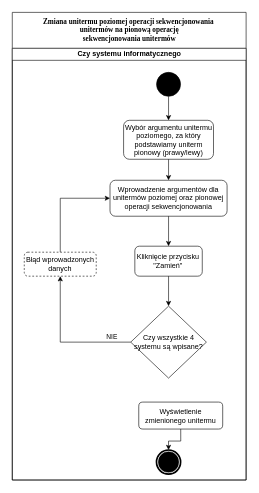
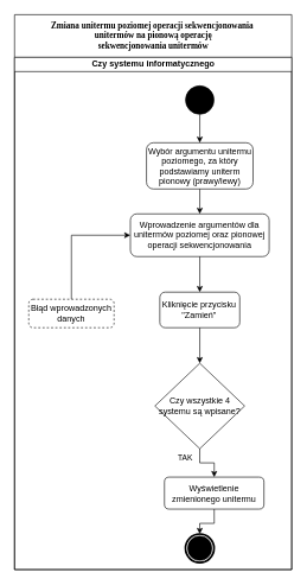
  <mxCell id="0" />
  <mxCell id="1" parent="0" />
  <mxCell id="2" value="&lt;div&gt;&lt;font&gt;&lt;span style=&quot;line-height: 107%;&quot;&gt;Zmiana unitermu poziomej operacji sekwencjonowania&amp;nbsp;&lt;/span&gt;&lt;/font&gt;&lt;/div&gt;&lt;div&gt;&lt;font&gt;&lt;span style=&quot;line-height: 107%;&quot;&gt;unitermów na pionową operację &lt;/span&gt;&lt;/font&gt;&lt;font&gt;&lt;span style=&quot;line-height: 107%;&quot;&gt;&lt;br&gt;&lt;/span&gt;&lt;/font&gt;&lt;/div&gt;&lt;div&gt;&lt;font&gt;&lt;span style=&quot;line-height: 107%;&quot;&gt;sekwencjonowania unitermów&lt;/span&gt;&lt;/font&gt; &lt;/div&gt;" style="swimlane;html=1;childLayout=stackLayout;startSize=60;rounded=0;shadow=0;comic=0;labelBackgroundColor=none;strokeWidth=1;fontFamily=Verdana;fontSize=12;align=center;" parent="1" vertex="1"><mxGeometry x="20" y="20" width="390" height="780" as="geometry" /></mxCell>
  <mxCell id="3" value="Czy systemu informatycznego" style="swimlane;html=1;startSize=20;" parent="2" vertex="1"><mxGeometry y="60" width="390" height="720" as="geometry" /></mxCell>
  <mxCell id="4" style="edgeStyle=orthogonalEdgeStyle;rounded=0;orthogonalLoop=1;jettySize=auto;html=1;exitX=0.5;exitY=1;exitDx=0;exitDy=0;entryX=0.5;entryY=0;entryDx=0;entryDy=0;" parent="3" source="5" target="16" edge="1"><mxGeometry relative="1" as="geometry"><mxPoint x="260.63" y="120" as="targetPoint" /></mxGeometry></mxCell>
  <mxCell id="5" value="" style="ellipse;whiteSpace=wrap;html=1;rounded=0;shadow=0;comic=0;labelBackgroundColor=none;strokeWidth=1;fillColor=#000000;fontFamily=Verdana;fontSize=12;align=center;" parent="3" vertex="1"><mxGeometry x="240.63" y="40" width="40" height="40" as="geometry" /></mxCell>
  <mxCell id="6" style="edgeStyle=orthogonalEdgeStyle;rounded=0;orthogonalLoop=1;jettySize=auto;html=1;exitX=0.5;exitY=1;exitDx=0;exitDy=0;entryX=0.5;entryY=0;entryDx=0;entryDy=0;" edge="1" parent="3" source="16" target="15"><mxGeometry relative="1" as="geometry"><mxPoint x="260.63" y="180" as="sourcePoint" /><mxPoint x="260.63" y="217.5" as="targetPoint" /></mxGeometry></mxCell>
- <mxCell id="7" style="edgeStyle=orthogonalEdgeStyle;rounded=0;orthogonalLoop=1;jettySize=auto;html=1;exitX=0;exitY=0.5;exitDx=0;exitDy=0;entryX=0.5;entryY=1;entryDx=0;entryDy=0;" parent="3" source="9" target="11" edge="1"><mxGeometry relative="1" as="geometry"><mxPoint x="90" y="269.667" as="targetPoint" /></mxGeometry></mxCell>
- <mxCell id="8" value="NIE" style="edgeLabel;html=1;align=center;verticalAlign=middle;resizable=0;points=[];" parent="7" vertex="1" connectable="0"><mxGeometry x="-0.587" y="1" relative="1" as="geometry"><mxPoint x="15" y="-11" as="offset" /></mxGeometry></mxCell>
  <mxCell id="9" value="Czy wszystkie 4 systemu są wpisane?" style="rhombus;whiteSpace=wrap;html=1;strokeWidth=1;fillColor=none;" parent="3" vertex="1"><mxGeometry x="197.51" y="430" width="126.24" height="120" as="geometry" /></mxCell>
  <mxCell id="10" style="edgeStyle=orthogonalEdgeStyle;rounded=0;orthogonalLoop=1;jettySize=auto;html=1;exitX=0.5;exitY=0;exitDx=0;exitDy=0;entryX=0;entryY=0.5;entryDx=0;entryDy=0;" parent="3" source="11" target="15" edge="1"><mxGeometry relative="1" as="geometry"><mxPoint x="162.98" y="150" as="targetPoint" /></mxGeometry></mxCell>
  <mxCell id="11" value="Błąd wprowadzonych danych" style="rounded=1;whiteSpace=wrap;html=1;strokeWidth=1;fillColor=none;dashed=1;" parent="3" vertex="1"><mxGeometry x="20" y="340" width="120" height="40" as="geometry" /></mxCell>
  <mxCell id="12" style="edgeStyle=orthogonalEdgeStyle;rounded=0;orthogonalLoop=1;jettySize=auto;html=1;exitX=0.5;exitY=1;exitDx=0;exitDy=0;entryX=0.5;entryY=0;entryDx=0;entryDy=0;" parent="3" source="13" target="9" edge="1"><mxGeometry relative="1" as="geometry" /></mxCell>
  <mxCell id="13" value="Kliknięcie przycisku &quot;Zamień&quot;" style="rounded=1;whiteSpace=wrap;html=1;strokeWidth=1;fillColor=none;" parent="3" vertex="1"><mxGeometry x="204.39" y="330" width="112.49" height="50" as="geometry" /></mxCell>
  <mxCell id="14" style="edgeStyle=orthogonalEdgeStyle;rounded=0;orthogonalLoop=1;jettySize=auto;html=1;exitX=0.5;exitY=1;exitDx=0;exitDy=0;entryX=0.5;entryY=0;entryDx=0;entryDy=0;" edge="1" parent="3" source="15" target="13"><mxGeometry relative="1" as="geometry"><mxPoint x="260.63" y="282.5" as="sourcePoint" /></mxGeometry></mxCell>
  <mxCell id="15" value="Wprowadzenie argumentów dla unitermów poziomej oraz pionowej operacji sekwencjonowania" style="rounded=1;whiteSpace=wrap;html=1;strokeWidth=1;fillColor=none;" vertex="1" parent="3"><mxGeometry x="162.98" y="220" width="195.3" height="60" as="geometry" /></mxCell>
  <mxCell id="16" value="Wybór argumentu unitermu poziomego, za który podstawiamy uniterm pionowy (prawy/lewy)" style="rounded=1;whiteSpace=wrap;html=1;strokeWidth=1;fillColor=none;" vertex="1" parent="3"><mxGeometry x="185.63" y="120" width="150" height="65" as="geometry" /></mxCell>
  <mxCell id="17" value="" style="shape=mxgraph.bpmn.shape;html=1;verticalLabelPosition=bottom;labelBackgroundColor=#ffffff;verticalAlign=top;perimeter=ellipsePerimeter;outline=end;symbol=terminate;rounded=0;shadow=0;comic=0;strokeWidth=1;fontFamily=Verdana;fontSize=12;align=center;" parent="1" vertex="1"><mxGeometry x="260.63" y="750" width="40" height="40" as="geometry" /></mxCell>
  <mxCell id="18" style="edgeStyle=orthogonalEdgeStyle;rounded=0;orthogonalLoop=1;jettySize=auto;html=1;exitX=0.5;exitY=1;exitDx=0;exitDy=0;entryX=0.5;entryY=0;entryDx=0;entryDy=0;" parent="1" source="19" target="17" edge="1"><mxGeometry relative="1" as="geometry" /></mxCell>
  <mxCell id="19" value="Wyświetlenie zmienionego unitermu" style="rounded=1;whiteSpace=wrap;html=1;strokeWidth=1;fillColor=none;" parent="1" vertex="1"><mxGeometry x="230.95" y="670" width="140" height="45" as="geometry" /></mxCell>
+ <mxCell id="20" style="edgeStyle=orthogonalEdgeStyle;rounded=0;orthogonalLoop=1;jettySize=auto;html=1;exitX=0.5;exitY=1;exitDx=0;exitDy=0;entryX=0.5;entryY=0;entryDx=0;entryDy=0;" parent="1" source="9" target="19" edge="1"><mxGeometry relative="1" as="geometry"><mxPoint x="280.63" y="635" as="sourcePoint" /></mxGeometry></mxCell>
+ <mxCell id="21" value="TAK" style="edgeLabel;html=1;align=center;verticalAlign=middle;resizable=0;points=[];" vertex="1" connectable="0" parent="20"><mxGeometry x="-0.6" y="3" relative="1" as="geometry"><mxPoint x="-24" as="offset" /></mxGeometry></mxCell>
